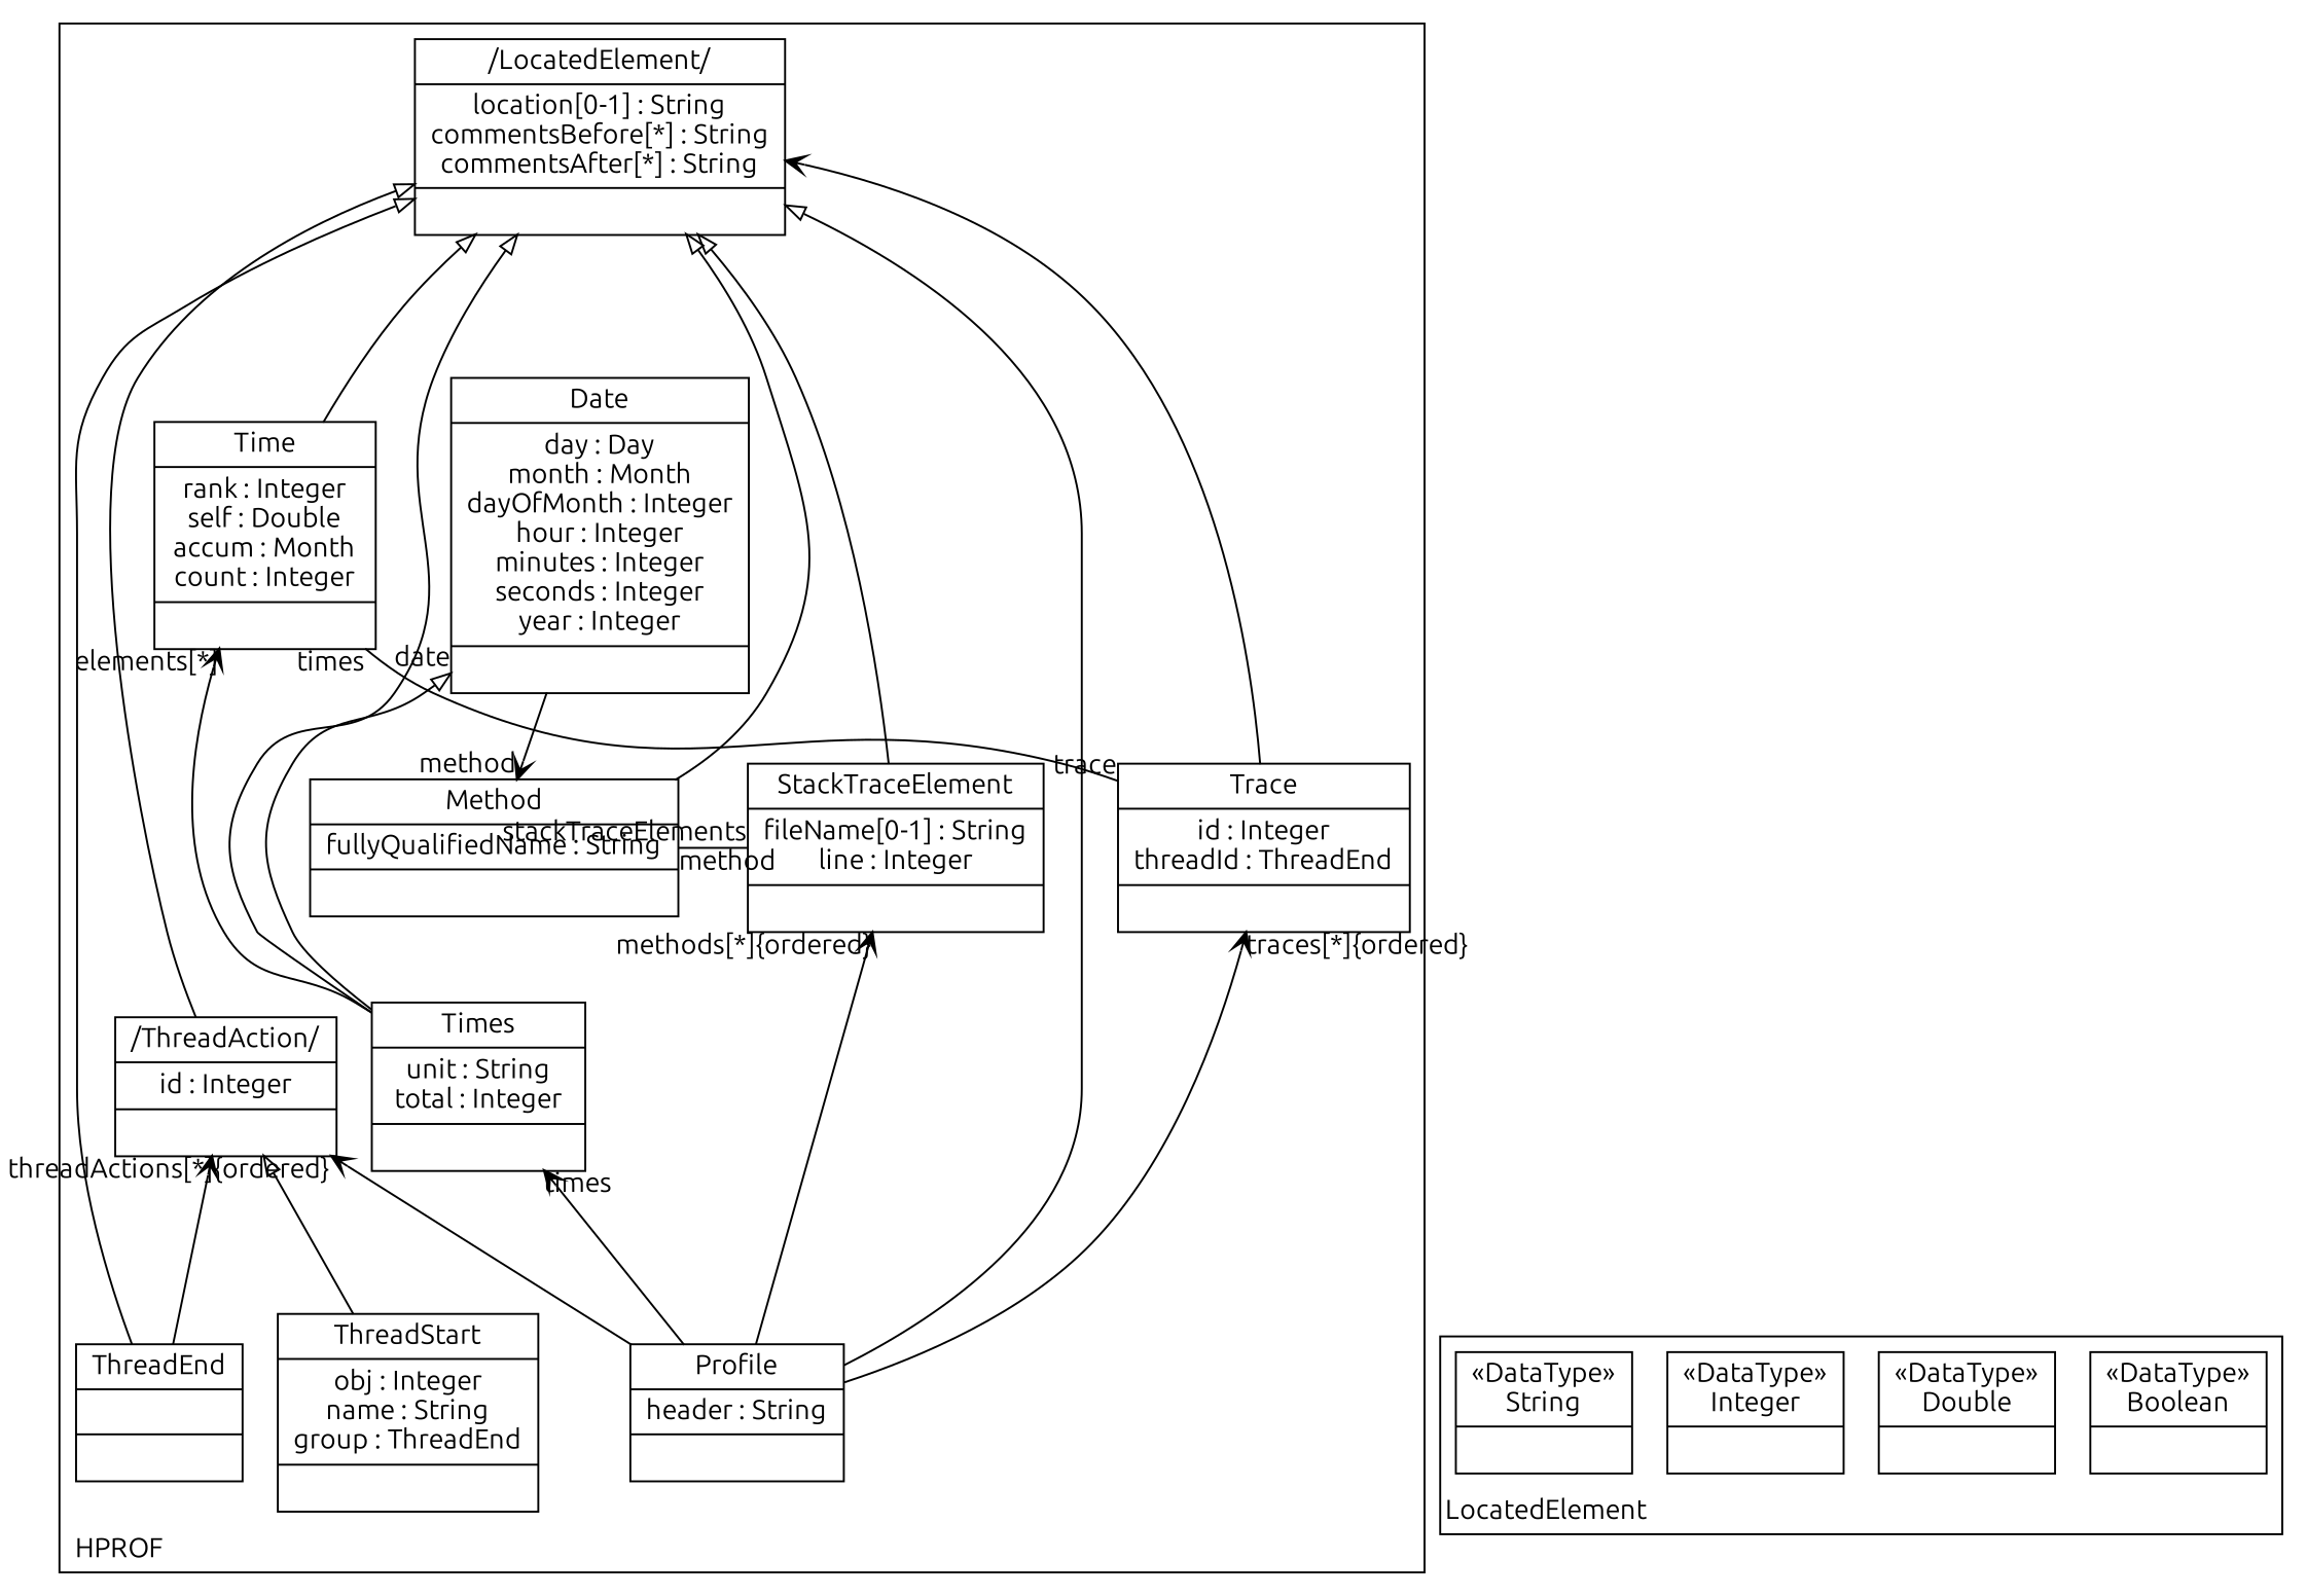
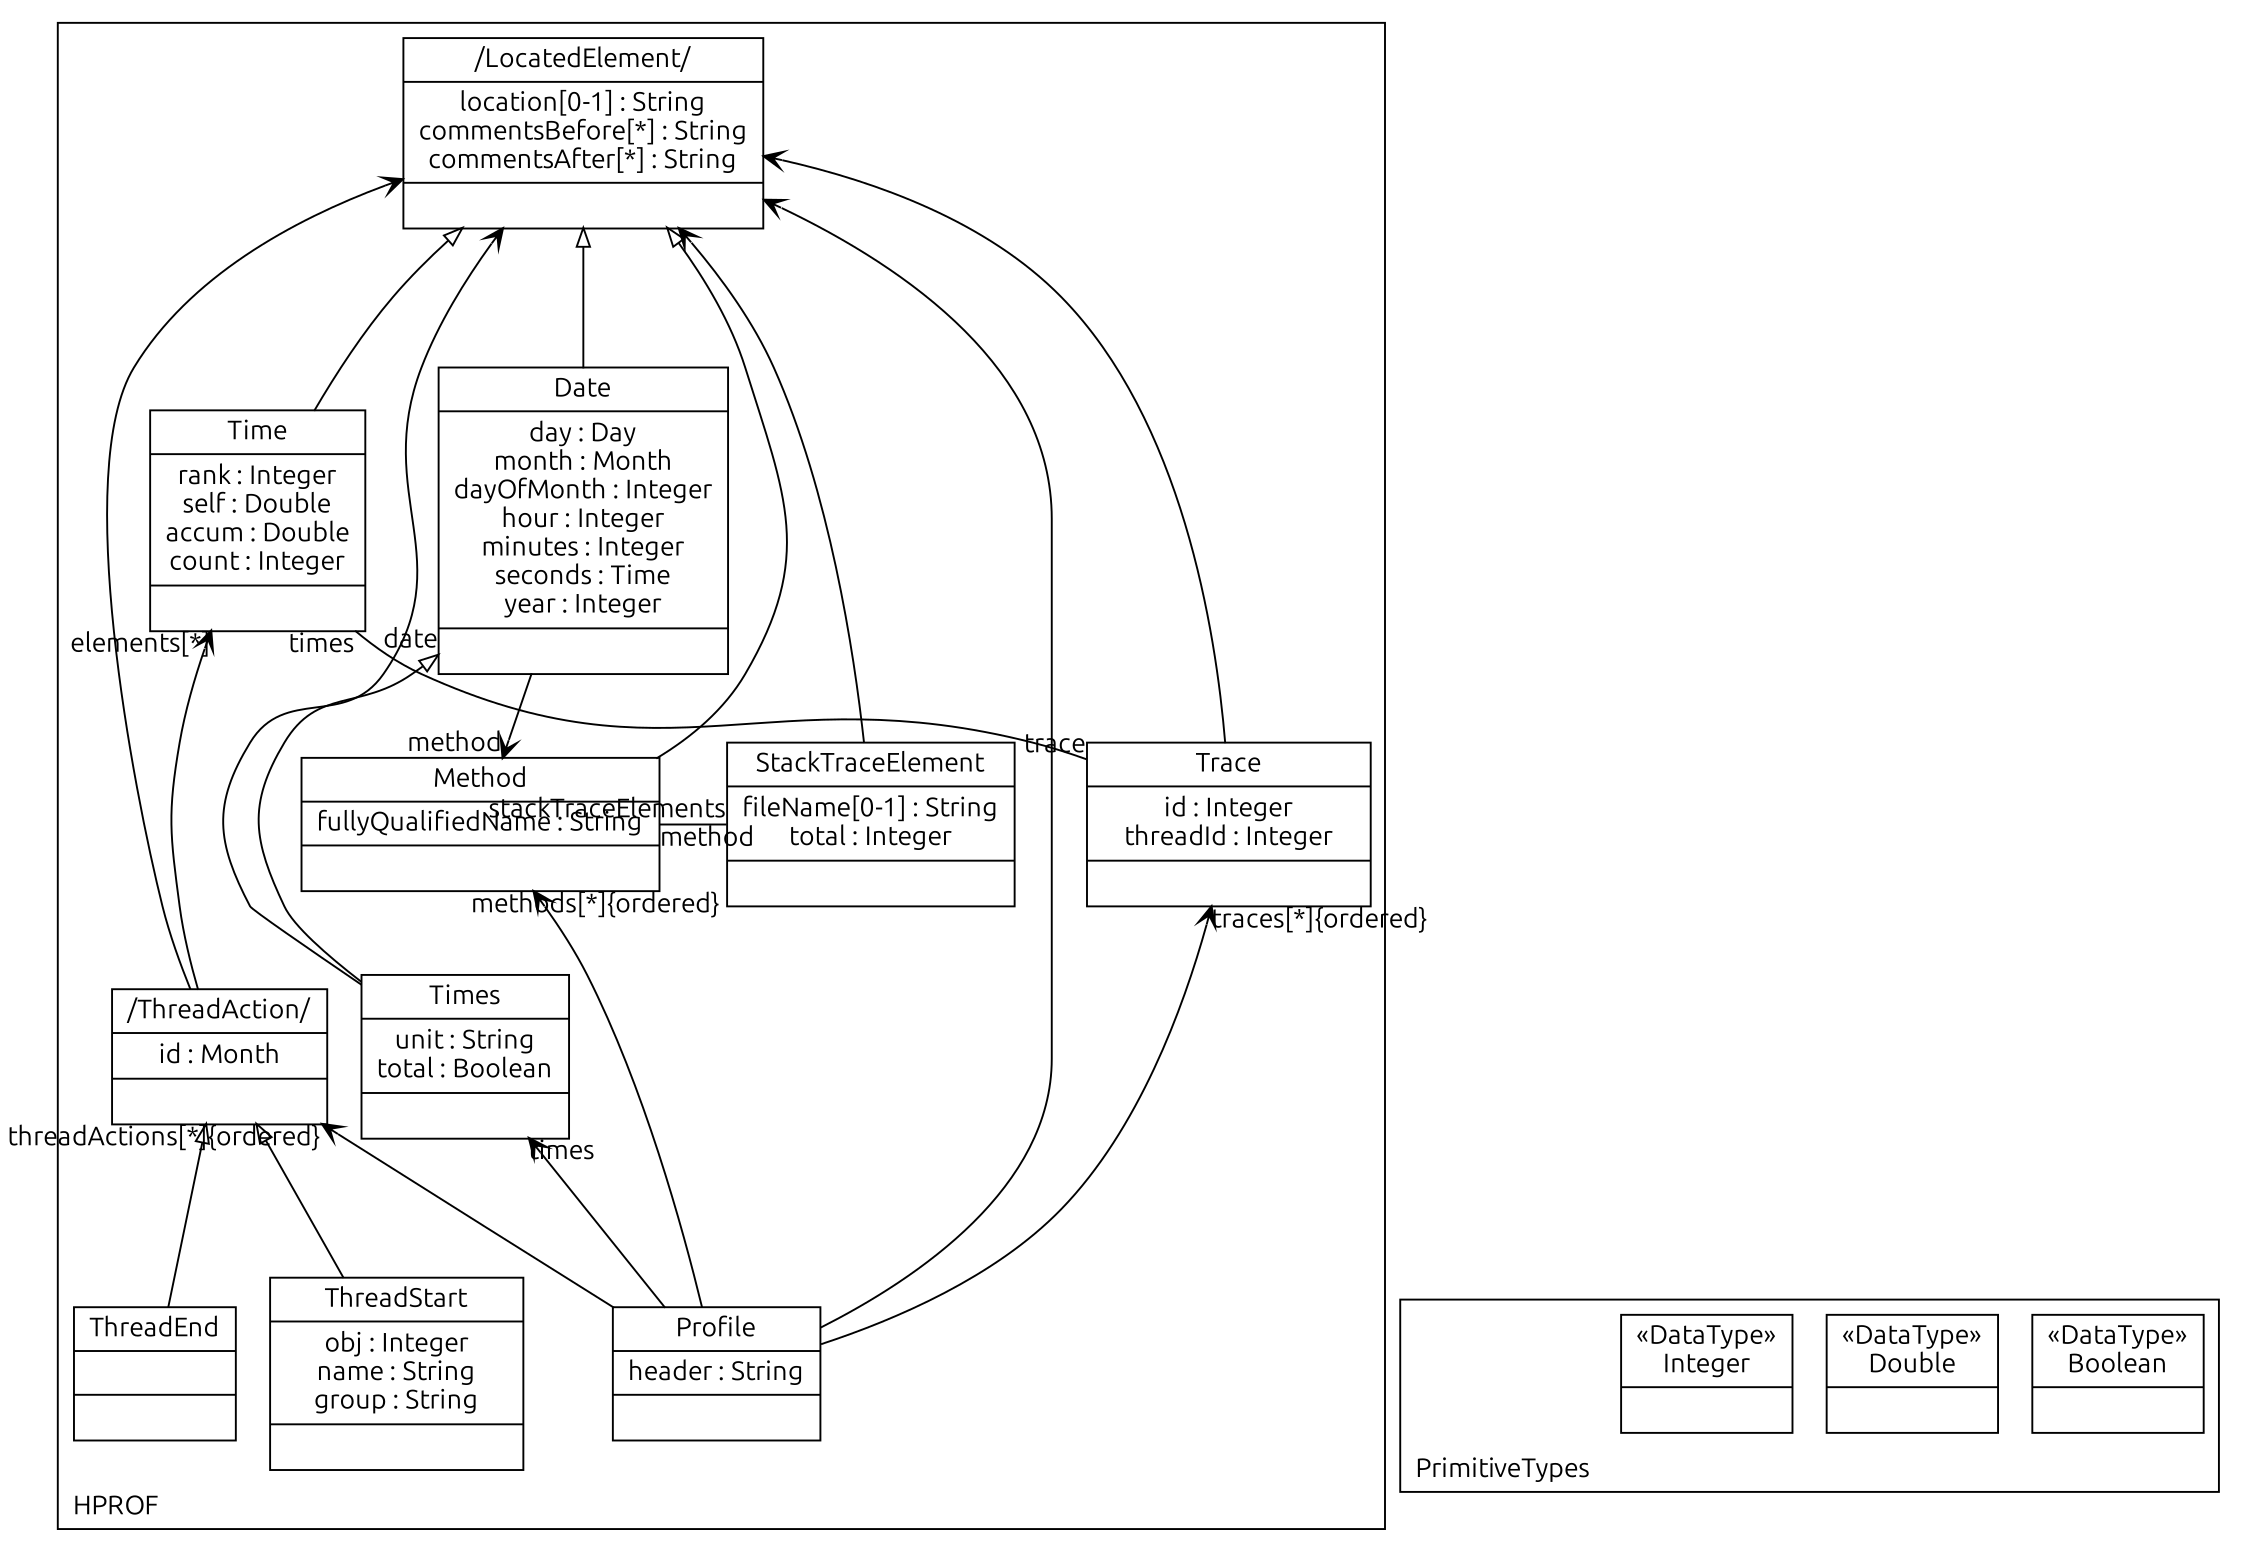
  digraph {
    compound=true
    fontname=Ubuntu
    labeljust=l
    labelloc=t
    nodeSep=0.75
    rankdir=BT
    node [fontname=Ubuntu shape=record]
    edge [arrowhead=onormal constraint=true fontname=Ubuntu group=LocatedElement minlen=2]
    n1 [label="{/LocatedElement/|location[0-1] : String\ncommentsBefore[*] : String\ncommentsAfter[*] : String| }"]
    n2 [label="{Profile|header : String| }"]
-   n3 [label="{/ThreadAction/|id : Integer| }"]
-   n4 [label="{Trace|id : Integer\nthreadId : ThreadEnd| }"]
-   n5 [label="{Times|unit : String\ntotal : Integer| }"]
+   n3 [label="{/ThreadAction/|id : Month| }"]
+   n4 [label="{Trace|id : Integer\nthreadId : Integer| }"]
+   n5 [label="{Times|unit : String\ntotal : Boolean| }"]
    n6 [label="{Method|fullyQualifiedName : String| }"]
-   n7 [label="{Date|day : Day\nmonth : Month\ndayOfMonth : Integer\nhour : Integer\nminutes : Integer\nseconds : Integer\nyear : Integer| }"]
-   n8 [label="{Time|rank : Integer\nself : Double\naccum : Month\ncount : Integer| }"]
-   n9 [label="{ThreadStart|obj : Integer\nname : String\ngroup : ThreadEnd| }"]
+   n7 [label="{Date|day : Day\nmonth : Month\ndayOfMonth : Integer\nhour : Integer\nminutes : Integer\nseconds : Time\nyear : Integer| }"]
+   n8 [label="{Time|rank : Integer\nself : Double\naccum : Double\ncount : Integer| }"]
+   n9 [label="{ThreadStart|obj : Integer\nname : String\ngroup : String| }"]
    n10 [label="{ThreadEnd| | }"]
-   n11 [label="{StackTraceElement|fileName[0-1] : String\nline : Integer| }"]
+   n11 [label="{StackTraceElement|fileName[0-1] : String\ntotal : Integer| }"]
    n12 [label="{&#171;DataType&#187;\nBoolean|}"]
    n13 [label="{&#171;DataType&#187;\nDouble|}"]
    n14 [label="{&#171;DataType&#187;\nInteger|}"]
-   n15 [label="{&#171;DataType&#187;\nString|}"]
    subgraph cluster_1 {
      color=black
      label=HPROF
      n1
      n2
      n3
      n4
      n5
      n6
      n7
      n8
      n9
      n10
      n11
    }
    subgraph cluster_2 {
      color=black
-     label=LocatedElement
+     label=PrimitiveTypes
      n12
      n13
      n14
-     n15
    }
-   n2 -> n1
+   n2 -> n1 [arrowhead=vee]
    n2 -> n3 [arrowhead=vee arrowtail=diamond group=ThreadAction headlabel="threadActions[*]{ordered}"]
    n2 -> n4 [arrowhead=vee arrowtail=diamond group=Trace headlabel="traces[*]{ordered}"]
    n2 -> n5 [arrowhead=vee arrowtail=diamond group=Times headlabel=times]
-   n2 -> n11 [arrowhead=vee arrowtail=diamond group=Method headlabel="methods[*]{ordered}"]
-   n3 -> n1
+   n2 -> n6 [arrowhead=vee arrowtail=diamond group=Method headlabel="methods[*]{ordered}"]
+   n3 -> n1 [arrowhead=vee]
    n4 -> n1 [arrowhead=vee]
-   n5 -> n1
+   n5 -> n1 [arrowhead=vee]
    n5 -> n7 [arrowtail=diamond group=Date headlabel=date]
-   n5 -> n8 [arrowhead=vee arrowtail=diamond group=Time headlabel="elements[*]"]
+   n3 -> n8 [arrowhead=vee arrowtail=diamond group=Time headlabel="elements[*]"]
    n6 -> n1
-   n10 -> n1
+   n7 -> n1
    n7 -> n6 [arrowhead=vee arrowtail=none constraint=false group=Method headlabel=method]
    n8 -> n1
    n8 -> n4 [arrowhead=none arrowtail=none constraint=false group=Trace headlabel=trace taillabel=times]
    n9 -> n3 [group=ThreadAction]
-   n10 -> n3 [arrowhead=vee group=ThreadAction]
-   n11 -> n1
+   n10 -> n3 [group=ThreadAction]
+   n11 -> n1 [arrowhead=vee]
    n11 -> n6 [arrowhead=none arrowtail=none constraint=false group=Method headlabel=method taillabel=stackTraceElements]
  }
